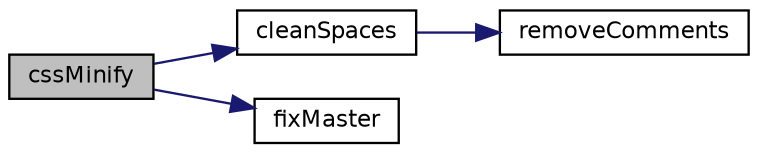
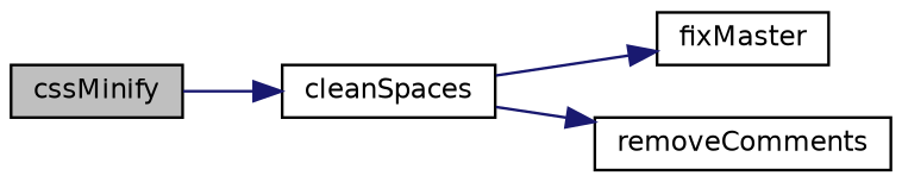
  digraph {
    rankdir=LR
    node [color=black fillcolor=white fontname=Helvetica fontsize=10 shape=record style=filled]
    edge [color=midnightblue fontname=Helvetica fontsize=10 labelfontname=Helvetica labelfontsize=10 style=solid]
    n1 [fillcolor=grey75 fontcolor=black height=0.2 label=cssMinify width=0.4]
    n2 [height=0.2 label=cleanSpaces width=0.4]
    n3 [height=0.2 label=fixMaster width=0.4]
    n4 [height=0.2 label=removeComments width=0.4]
    n1 -> n2
-   n1 -> n3
+   n2 -> n3
    n2 -> n4
  }
